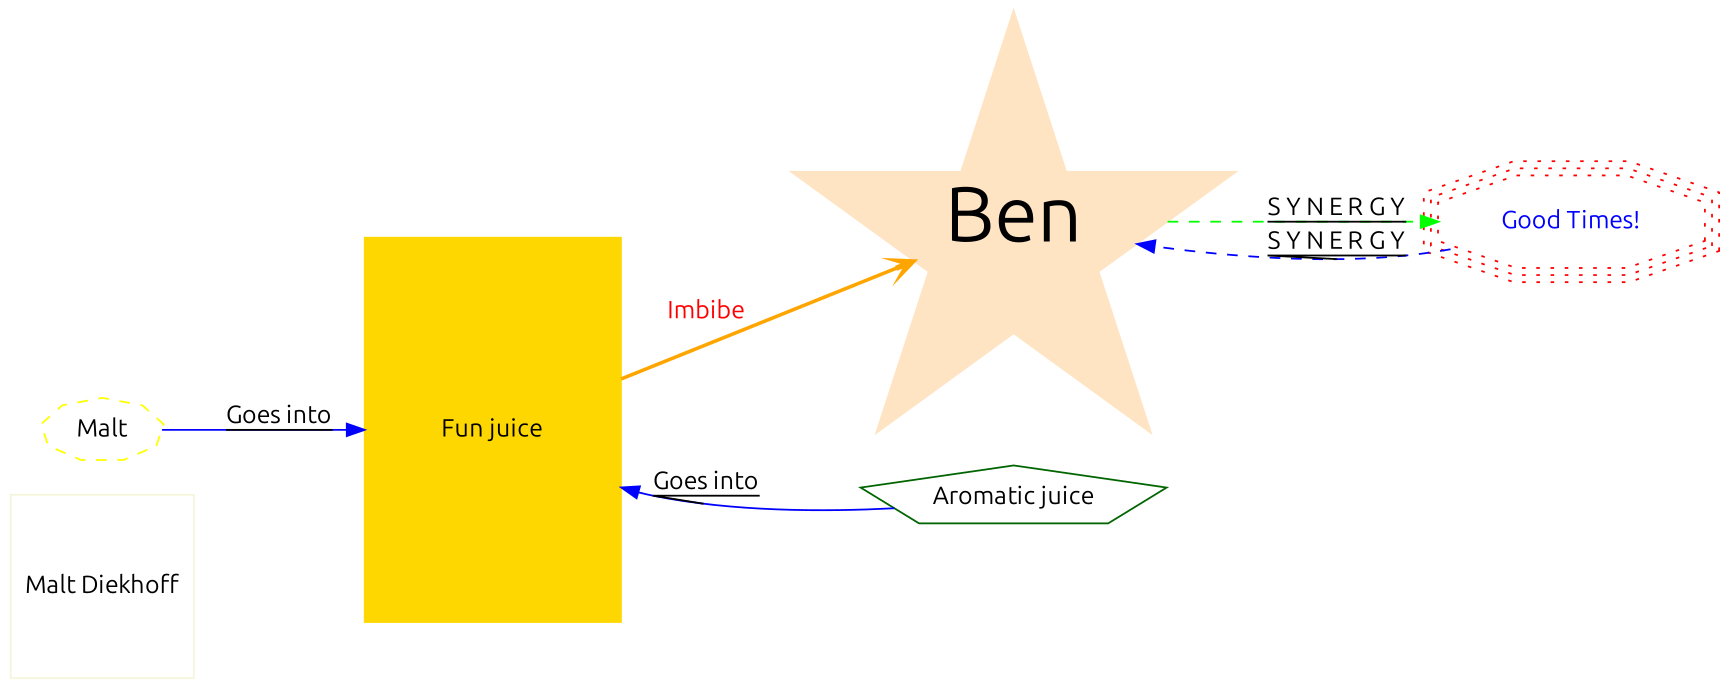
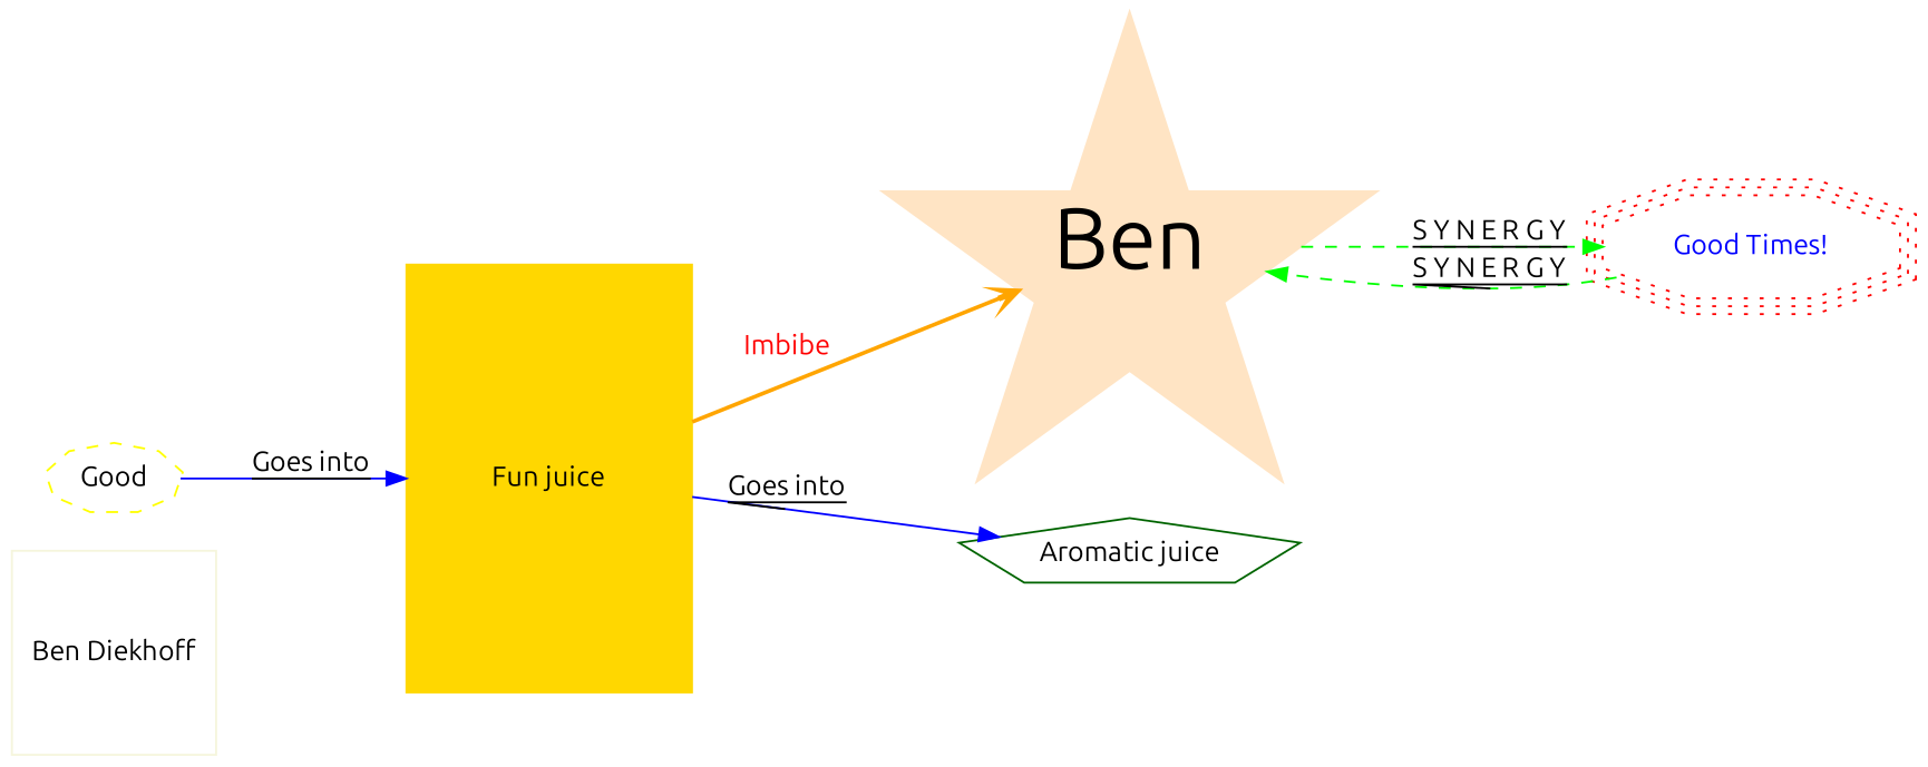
  digraph {
    fontname=Ubuntu
    rankdir=LR
    node [fontname=Ubuntu shape=polygon]
    edge [color=green fontname=Ubuntu decorate=true]
-   n1 [color=beige label="Malt Diekhoff" shape=square]
+   n1 [color=beige label="Ben Diekhoff" shape=square]
    n2 [color=gold height=3 label="Fun juice" shape=rectangle style=filled width=2]
    n3 [color=bisque fontsize=44 label=Ben shape=star style=filled]
    n4 [color=red fontcolor=blue label="Good Times!" shape=tripleoctagon style=dotted]
    n5 [color=darkgreen label="Aromatic juice" sides=5]
-   n6 [color=yellow label=Malt sides=9 style=dashed]
+   n6 [color=yellow label=Good sides=9 style=dashed]
    n2 -> n3 [arrowhead=vee color=orange fontcolor=red label=Imbibe style=bold decorate=""]
    n3 -> n4 [label="S Y N E R G Y" style=dashed]
-   n4 -> n3 [color=blue label="S Y N E R G Y" style=dashed]
-   n5 -> n2 [color=blue label="Goes into"]
+   n4 -> n3 [label="S Y N E R G Y" style=dashed]
+   n2 -> n5 [color=blue label="Goes into"]
    n6 -> n2 [color=blue label="Goes into"]
  }
